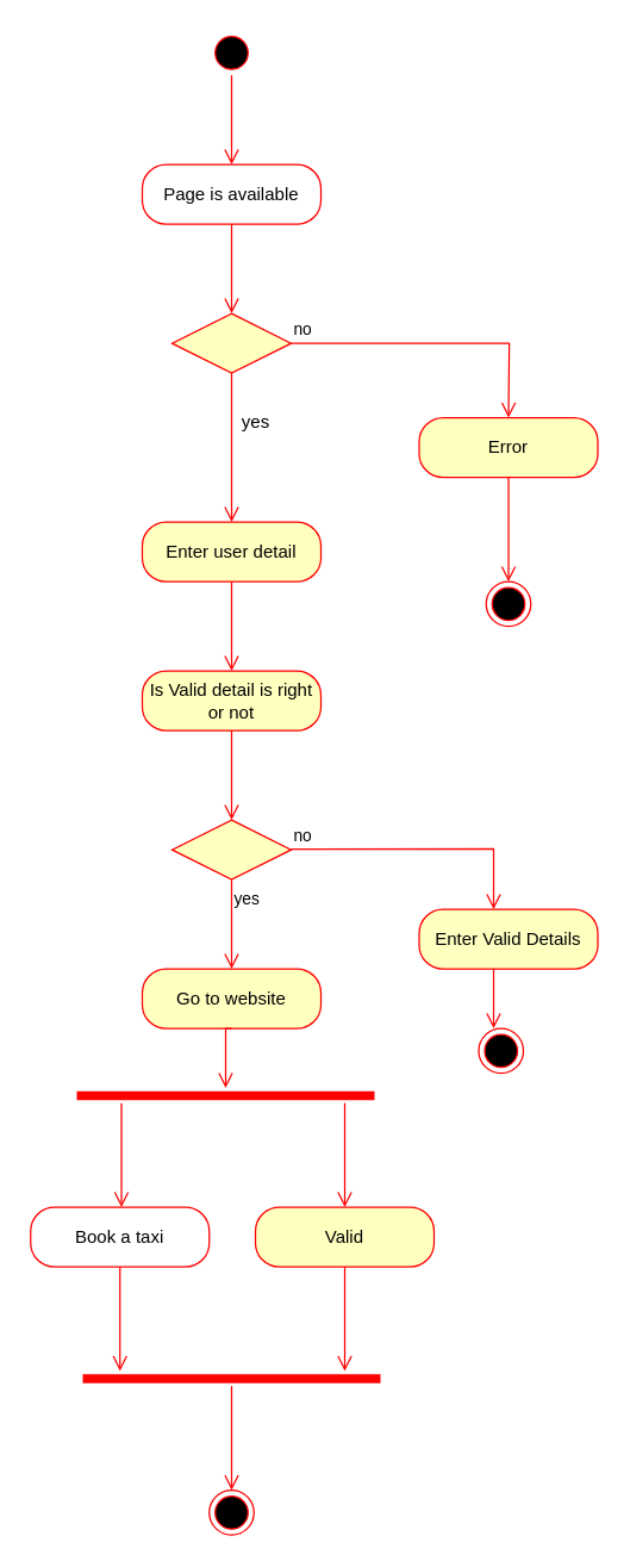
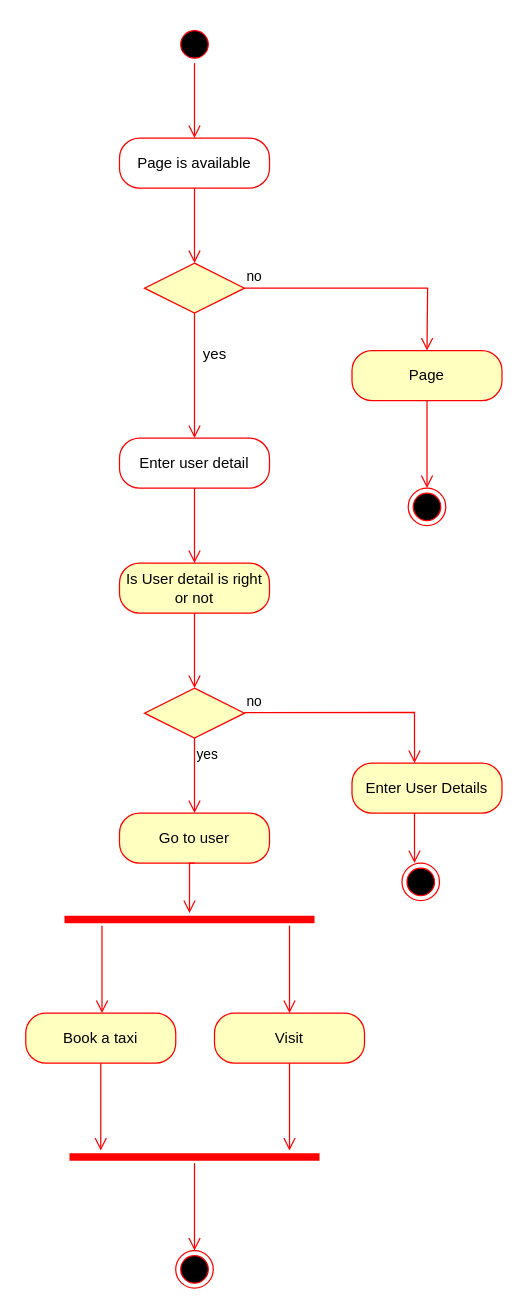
  <mxCell id="0" />
  <mxCell id="1" parent="0" />
  <mxCell id="2" value="" style="ellipse;html=1;shape=startState;fillColor=#000000;strokeColor=#ff0000;" parent="1" vertex="1"><mxGeometry x="140" y="20" width="30" height="30" as="geometry" /></mxCell>
  <mxCell id="3" value="" style="edgeStyle=orthogonalEdgeStyle;html=1;verticalAlign=bottom;endArrow=open;endSize=8;strokeColor=#ff0000;rounded=0;" parent="1" source="2" edge="1"><mxGeometry relative="1" as="geometry"><mxPoint x="155" y="110" as="targetPoint" /></mxGeometry></mxCell>
  <mxCell id="4" value="Page is available" style="rounded=1;whiteSpace=wrap;html=1;arcSize=40;fontColor=#000000;fillColor=#ffffff;strokeColor=#ff0000;" parent="1" vertex="1"><mxGeometry x="95" y="110" width="120" height="40" as="geometry" /></mxCell>
  <mxCell id="5" value="" style="edgeStyle=orthogonalEdgeStyle;html=1;verticalAlign=bottom;endArrow=open;endSize=8;strokeColor=#ff0000;rounded=0;" parent="1" source="4" edge="1"><mxGeometry relative="1" as="geometry"><mxPoint x="155" y="210" as="targetPoint" /></mxGeometry></mxCell>
  <mxCell id="6" value="" style="rhombus;whiteSpace=wrap;html=1;fontColor=#000000;fillColor=#ffffc0;strokeColor=#ff0000;" parent="1" vertex="1"><mxGeometry x="115" y="210" width="80" height="40" as="geometry" /></mxCell>
  <mxCell id="7" value="no" style="edgeStyle=orthogonalEdgeStyle;html=1;align=left;verticalAlign=bottom;endArrow=open;endSize=8;strokeColor=#ff0000;rounded=0;" parent="1" source="6" edge="1"><mxGeometry x="-1" relative="1" as="geometry"><mxPoint x="341" y="280" as="targetPoint" /></mxGeometry></mxCell>
  <mxCell id="8" value="" style="edgeStyle=orthogonalEdgeStyle;html=1;align=left;verticalAlign=bottom;endArrow=open;endSize=8;strokeColor=#ff0000;rounded=0;exitX=0.5;exitY=1;exitDx=0;exitDy=0;" parent="1" source="6" edge="1"><mxGeometry x="-1" relative="1" as="geometry"><mxPoint x="155" y="350" as="targetPoint" /><mxPoint x="195.07" y="339.96" as="sourcePoint" /><Array as="points"><mxPoint x="155" y="310" /><mxPoint x="155" y="310" /></Array></mxGeometry></mxCell>
  <mxCell id="9" value="yes" style="text;html=1;align=center;verticalAlign=middle;resizable=0;points=[];autosize=1;strokeColor=none;fillColor=none;" parent="1" vertex="1"><mxGeometry x="151" y="268" width="40" height="30" as="geometry" /></mxCell>
- <mxCell id="10" value="Error" style="rounded=1;whiteSpace=wrap;html=1;arcSize=40;fontColor=#000000;fillColor=#ffffc0;strokeColor=#ff0000;" parent="1" vertex="1"><mxGeometry x="281" y="280" width="120" height="40" as="geometry" /></mxCell>
+ <mxCell id="10" value="Page" style="rounded=1;whiteSpace=wrap;html=1;arcSize=40;fontColor=#000000;fillColor=#ffffc0;strokeColor=#ff0000;" parent="1" vertex="1"><mxGeometry x="281" y="280" width="120" height="40" as="geometry" /></mxCell>
  <mxCell id="11" value="" style="edgeStyle=orthogonalEdgeStyle;html=1;verticalAlign=bottom;endArrow=open;endSize=8;strokeColor=#ff0000;rounded=0;" parent="1" source="10" edge="1"><mxGeometry relative="1" as="geometry"><mxPoint x="341" y="390" as="targetPoint" /><Array as="points"><mxPoint x="341" y="380" /></Array></mxGeometry></mxCell>
  <mxCell id="12" value="" style="ellipse;html=1;shape=endState;fillColor=#000000;strokeColor=#ff0000;" parent="1" vertex="1"><mxGeometry x="326" y="390" width="30" height="30" as="geometry" /></mxCell>
- <mxCell id="13" value="Enter user detail" style="rounded=1;whiteSpace=wrap;html=1;arcSize=40;fontColor=#000000;fillColor=#ffffc0;strokeColor=#ff0000;" parent="1" vertex="1"><mxGeometry x="95" y="350" width="120" height="40" as="geometry" /></mxCell>
+ <mxCell id="13" value="Enter user detail" style="rounded=1;whiteSpace=wrap;html=1;arcSize=40;fontColor=#000000;fillColor=#ffffff;strokeColor=#ff0000;" parent="1" vertex="1"><mxGeometry x="95" y="350" width="120" height="40" as="geometry" /></mxCell>
  <mxCell id="14" value="" style="edgeStyle=orthogonalEdgeStyle;html=1;verticalAlign=bottom;endArrow=open;endSize=8;strokeColor=#ff0000;rounded=0;" parent="1" source="13" edge="1"><mxGeometry relative="1" as="geometry"><mxPoint x="155" y="450" as="targetPoint" /></mxGeometry></mxCell>
- <mxCell id="15" value="Is Valid detail is right or not" style="rounded=1;whiteSpace=wrap;html=1;arcSize=40;fontColor=#000000;fillColor=#ffffc0;strokeColor=#ff0000;" parent="1" vertex="1"><mxGeometry x="95" y="450" width="120" height="40" as="geometry" /></mxCell>
+ <mxCell id="15" value="Is User detail is right or not" style="rounded=1;whiteSpace=wrap;html=1;arcSize=40;fontColor=#000000;fillColor=#ffffc0;strokeColor=#ff0000;" parent="1" vertex="1"><mxGeometry x="95" y="450" width="120" height="40" as="geometry" /></mxCell>
  <mxCell id="16" value="" style="edgeStyle=orthogonalEdgeStyle;html=1;verticalAlign=bottom;endArrow=open;endSize=8;strokeColor=#ff0000;rounded=0;" parent="1" source="15" edge="1"><mxGeometry relative="1" as="geometry"><mxPoint x="155" y="550" as="targetPoint" /></mxGeometry></mxCell>
  <mxCell id="17" value="" style="rhombus;whiteSpace=wrap;html=1;fontColor=#000000;fillColor=#ffffc0;strokeColor=#ff0000;" parent="1" vertex="1"><mxGeometry x="115" y="550" width="80" height="40" as="geometry" /></mxCell>
  <mxCell id="18" value="no" style="edgeStyle=orthogonalEdgeStyle;html=1;align=left;verticalAlign=bottom;endArrow=open;endSize=8;strokeColor=#ff0000;rounded=0;" parent="1" edge="1"><mxGeometry x="-1" relative="1" as="geometry"><mxPoint x="331" y="610" as="targetPoint" /><mxPoint x="194.962" y="569.541" as="sourcePoint" /><Array as="points"><mxPoint x="331" y="569" /><mxPoint x="331" y="610" /></Array></mxGeometry></mxCell>
  <mxCell id="19" value="yes" style="edgeStyle=orthogonalEdgeStyle;html=1;align=left;verticalAlign=top;endArrow=open;endSize=8;strokeColor=#ff0000;rounded=0;" parent="1" source="17" edge="1"><mxGeometry x="-1" relative="1" as="geometry"><mxPoint x="155" y="650" as="targetPoint" /></mxGeometry></mxCell>
- <mxCell id="20" value="Enter Valid Details" style="rounded=1;whiteSpace=wrap;html=1;arcSize=40;fontColor=#000000;fillColor=#ffffc0;strokeColor=#ff0000;" parent="1" vertex="1"><mxGeometry x="281" y="610" width="120" height="40" as="geometry" /></mxCell>
+ <mxCell id="20" value="Enter User Details" style="rounded=1;whiteSpace=wrap;html=1;arcSize=40;fontColor=#000000;fillColor=#ffffc0;strokeColor=#ff0000;" parent="1" vertex="1"><mxGeometry x="281" y="610" width="120" height="40" as="geometry" /></mxCell>
  <mxCell id="21" value="" style="edgeStyle=orthogonalEdgeStyle;html=1;verticalAlign=bottom;endArrow=open;endSize=8;strokeColor=#ff0000;rounded=0;" parent="1" source="20" edge="1"><mxGeometry relative="1" as="geometry"><mxPoint x="331" y="690" as="targetPoint" /><Array as="points"><mxPoint x="331" y="660" /><mxPoint x="331" y="660" /></Array></mxGeometry></mxCell>
- <mxCell id="22" value="Go to website" style="rounded=1;whiteSpace=wrap;html=1;arcSize=40;fontColor=#000000;fillColor=#ffffc0;strokeColor=#ff0000;" parent="1" vertex="1"><mxGeometry x="95" y="650" width="120" height="40" as="geometry" /></mxCell>
+ <mxCell id="22" value="Go to user" style="rounded=1;whiteSpace=wrap;html=1;arcSize=40;fontColor=#000000;fillColor=#ffffc0;strokeColor=#ff0000;" parent="1" vertex="1"><mxGeometry x="95" y="650" width="120" height="40" as="geometry" /></mxCell>
  <mxCell id="23" value="" style="edgeStyle=orthogonalEdgeStyle;html=1;verticalAlign=bottom;endArrow=open;endSize=8;strokeColor=#ff0000;rounded=0;exitX=0.5;exitY=1;exitDx=0;exitDy=0;" parent="1" source="22" edge="1"><mxGeometry relative="1" as="geometry"><mxPoint x="151" y="730" as="targetPoint" /><Array as="points"><mxPoint x="151" y="690" /></Array></mxGeometry></mxCell>
  <mxCell id="24" value="" style="ellipse;html=1;shape=endState;fillColor=#000000;strokeColor=#ff0000;" parent="1" vertex="1"><mxGeometry x="321" y="690" width="30" height="30" as="geometry" /></mxCell>
  <mxCell id="25" value="" style="shape=line;html=1;strokeWidth=6;strokeColor=#ff0000;" parent="1" vertex="1"><mxGeometry x="51" y="730" width="200" height="10" as="geometry" /></mxCell>
  <mxCell id="26" value="" style="edgeStyle=orthogonalEdgeStyle;html=1;verticalAlign=bottom;endArrow=open;endSize=8;strokeColor=#ff0000;rounded=0;" parent="1" edge="1"><mxGeometry relative="1" as="geometry"><mxPoint x="81" y="810" as="targetPoint" /><mxPoint x="81" y="740" as="sourcePoint" /></mxGeometry></mxCell>
  <mxCell id="27" value="" style="edgeStyle=orthogonalEdgeStyle;html=1;verticalAlign=bottom;endArrow=open;endSize=8;strokeColor=#ff0000;rounded=0;" parent="1" edge="1"><mxGeometry relative="1" as="geometry"><mxPoint x="231" y="810" as="targetPoint" /><mxPoint x="231" y="740" as="sourcePoint" /><Array as="points"><mxPoint x="231" y="760" /><mxPoint x="231" y="760" /></Array></mxGeometry></mxCell>
- <mxCell id="28" value="Book a taxi" style="rounded=1;whiteSpace=wrap;html=1;arcSize=40;fontColor=#000000;fillColor=#ffffff;strokeColor=#ff0000;" parent="1" vertex="1"><mxGeometry x="20" y="810" width="120" height="40" as="geometry" /></mxCell>
+ <mxCell id="28" value="Book a taxi" style="rounded=1;whiteSpace=wrap;html=1;arcSize=40;fontColor=#000000;fillColor=#ffffc0;strokeColor=#ff0000;" parent="1" vertex="1"><mxGeometry x="20" y="810" width="120" height="40" as="geometry" /></mxCell>
  <mxCell id="29" value="" style="edgeStyle=orthogonalEdgeStyle;html=1;verticalAlign=bottom;endArrow=open;endSize=8;strokeColor=#ff0000;rounded=0;" parent="1" source="28" edge="1"><mxGeometry relative="1" as="geometry"><mxPoint x="80" y="920" as="targetPoint" /></mxGeometry></mxCell>
- <mxCell id="30" value="Valid" style="rounded=1;whiteSpace=wrap;html=1;arcSize=40;fontColor=#000000;fillColor=#ffffc0;strokeColor=#ff0000;" parent="1" vertex="1"><mxGeometry x="171" y="810" width="120" height="40" as="geometry" /></mxCell>
+ <mxCell id="30" value="Visit" style="rounded=1;whiteSpace=wrap;html=1;arcSize=40;fontColor=#000000;fillColor=#ffffc0;strokeColor=#ff0000;" parent="1" vertex="1"><mxGeometry x="171" y="810" width="120" height="40" as="geometry" /></mxCell>
  <mxCell id="31" value="" style="edgeStyle=orthogonalEdgeStyle;html=1;verticalAlign=bottom;endArrow=open;endSize=8;strokeColor=#ff0000;rounded=0;" parent="1" source="30" edge="1"><mxGeometry relative="1" as="geometry"><mxPoint x="231" y="920" as="targetPoint" /><Array as="points"><mxPoint x="231" y="910" /></Array></mxGeometry></mxCell>
  <mxCell id="32" value="" style="shape=line;html=1;strokeWidth=6;strokeColor=#ff0000;" parent="1" vertex="1"><mxGeometry x="55" y="920" width="200" height="10" as="geometry" /></mxCell>
  <mxCell id="33" value="" style="edgeStyle=orthogonalEdgeStyle;html=1;verticalAlign=bottom;endArrow=open;endSize=8;strokeColor=#ff0000;rounded=0;" parent="1" source="32" edge="1"><mxGeometry relative="1" as="geometry"><mxPoint x="155" y="1000" as="targetPoint" /></mxGeometry></mxCell>
  <mxCell id="34" value="" style="ellipse;html=1;shape=endState;fillColor=#000000;strokeColor=#ff0000;" parent="1" vertex="1"><mxGeometry x="140" y="1000" width="30" height="30" as="geometry" /></mxCell>
